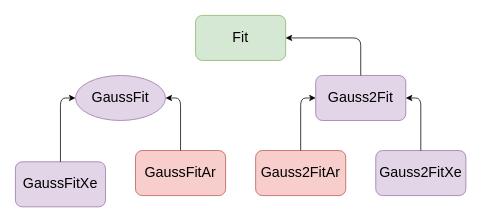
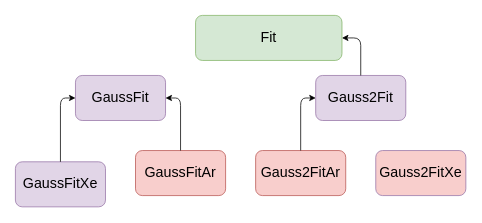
  <mxCell id="0" />
  <mxCell id="1" parent="0" />
  <mxCell id="2" value="GaussFitXe" style="rounded=1;whiteSpace=wrap;html=1;fontSize=19;fillColor=#e1d5e7;strokeColor=#9673a6;" vertex="1" parent="1"><mxGeometry x="20" y="215" width="120" height="60" as="geometry" /></mxCell>
  <mxCell id="3" value="Gauss2Fit" style="rounded=1;whiteSpace=wrap;html=1;fontSize=19;fillColor=#e1d5e7;strokeColor=#9673a6;" vertex="1" parent="1"><mxGeometry x="420" y="100" width="120" height="60" as="geometry" /></mxCell>
- <mxCell id="4" value="GaussFit" style="ellipse;whiteSpace=wrap;html=1;fontSize=19;fillColor=#e1d5e7;strokeColor=#9673a6;" vertex="1" parent="1"><mxGeometry x="100" y="100" width="120" height="60" as="geometry" /></mxCell>
- <mxCell id="5" value="Fit" style="rounded=1;whiteSpace=wrap;html=1;fontSize=19;fillColor=#d5e8d4;strokeColor=#82b366;" vertex="1" parent="1"><mxGeometry x="260" y="20" width="120" height="60" as="geometry" /></mxCell>
- <mxCell id="6" value="Gauss2FitXe" style="rounded=1;whiteSpace=wrap;html=1;fontSize=19;fillColor=#e1d5e7;strokeColor=#9673a6;" vertex="1" parent="1"><mxGeometry x="500" y="200" width="120" height="60" as="geometry" /></mxCell>
+ <mxCell id="4" value="GaussFit" style="rounded=1;whiteSpace=wrap;html=1;fontSize=19;fillColor=#e1d5e7;strokeColor=#9673a6;" vertex="1" parent="1"><mxGeometry x="100" y="100" width="120" height="60" as="geometry" /></mxCell>
+ <mxCell id="5" value="Fit" style="rounded=1;whiteSpace=wrap;html=1;fontSize=19;fillColor=#d5e8d4;strokeColor=#82b366;" vertex="1" parent="1"><mxGeometry x="260" y="20" width="195" height="60" as="geometry" /></mxCell>
+ <mxCell id="6" value="Gauss2FitXe" style="rounded=1;whiteSpace=wrap;html=1;fontSize=19;fillColor=#f8cecc;strokeColor=#9673a6;" vertex="1" parent="1"><mxGeometry x="500" y="200" width="120" height="60" as="geometry" /></mxCell>
  <mxCell id="7" value="" style="endArrow=classic;html=1;fontSize=19;" edge="1" parent="1" source="3" target="5"><mxGeometry width="50" height="50" relative="1" as="geometry"><mxPoint x="310" y="300" as="sourcePoint" /><mxPoint x="360" y="250" as="targetPoint" /><Array as="points"><mxPoint x="480" y="50" /></Array></mxGeometry></mxCell>
  <mxCell id="8" value="" style="endArrow=classic;html=1;fontSize=19;" edge="1" parent="1" source="2" target="4"><mxGeometry width="50" height="50" relative="1" as="geometry"><mxPoint x="310" y="300" as="sourcePoint" /><mxPoint x="360" y="250" as="targetPoint" /><Array as="points"><mxPoint x="80" y="130" /></Array></mxGeometry></mxCell>
- <mxCell id="9" value="" style="endArrow=classic;html=1;fontSize=19;" edge="1" parent="1" source="6" target="3"><mxGeometry width="50" height="50" relative="1" as="geometry"><mxPoint x="300" y="300" as="sourcePoint" /><mxPoint x="350" y="250" as="targetPoint" /><Array as="points"><mxPoint x="560" y="130" /></Array></mxGeometry></mxCell>
  <mxCell id="10" value="GaussFitAr" style="rounded=1;whiteSpace=wrap;html=1;fontSize=19;fillColor=#f8cecc;strokeColor=#b85450;" vertex="1" parent="1"><mxGeometry x="180" y="200" width="120" height="60" as="geometry" /></mxCell>
  <mxCell id="11" value="Gauss2FitAr" style="rounded=1;whiteSpace=wrap;html=1;fontSize=19;fillColor=#f8cecc;strokeColor=#b85450;" vertex="1" parent="1"><mxGeometry x="340" y="200" width="120" height="60" as="geometry" /></mxCell>
  <mxCell id="12" value="" style="endArrow=classic;html=1;fontSize=19;" edge="1" parent="1" source="10" target="4"><mxGeometry width="50" height="50" relative="1" as="geometry"><mxPoint x="300" y="300" as="sourcePoint" /><mxPoint x="350" y="250" as="targetPoint" /><Array as="points"><mxPoint x="240" y="130" /></Array></mxGeometry></mxCell>
  <mxCell id="13" value="" style="endArrow=classic;html=1;fontSize=19;" edge="1" parent="1" source="11" target="3"><mxGeometry width="50" height="50" relative="1" as="geometry"><mxPoint x="380" y="230" as="sourcePoint" /><mxPoint x="350" y="250" as="targetPoint" /><Array as="points"><mxPoint x="400" y="130" /></Array></mxGeometry></mxCell>
